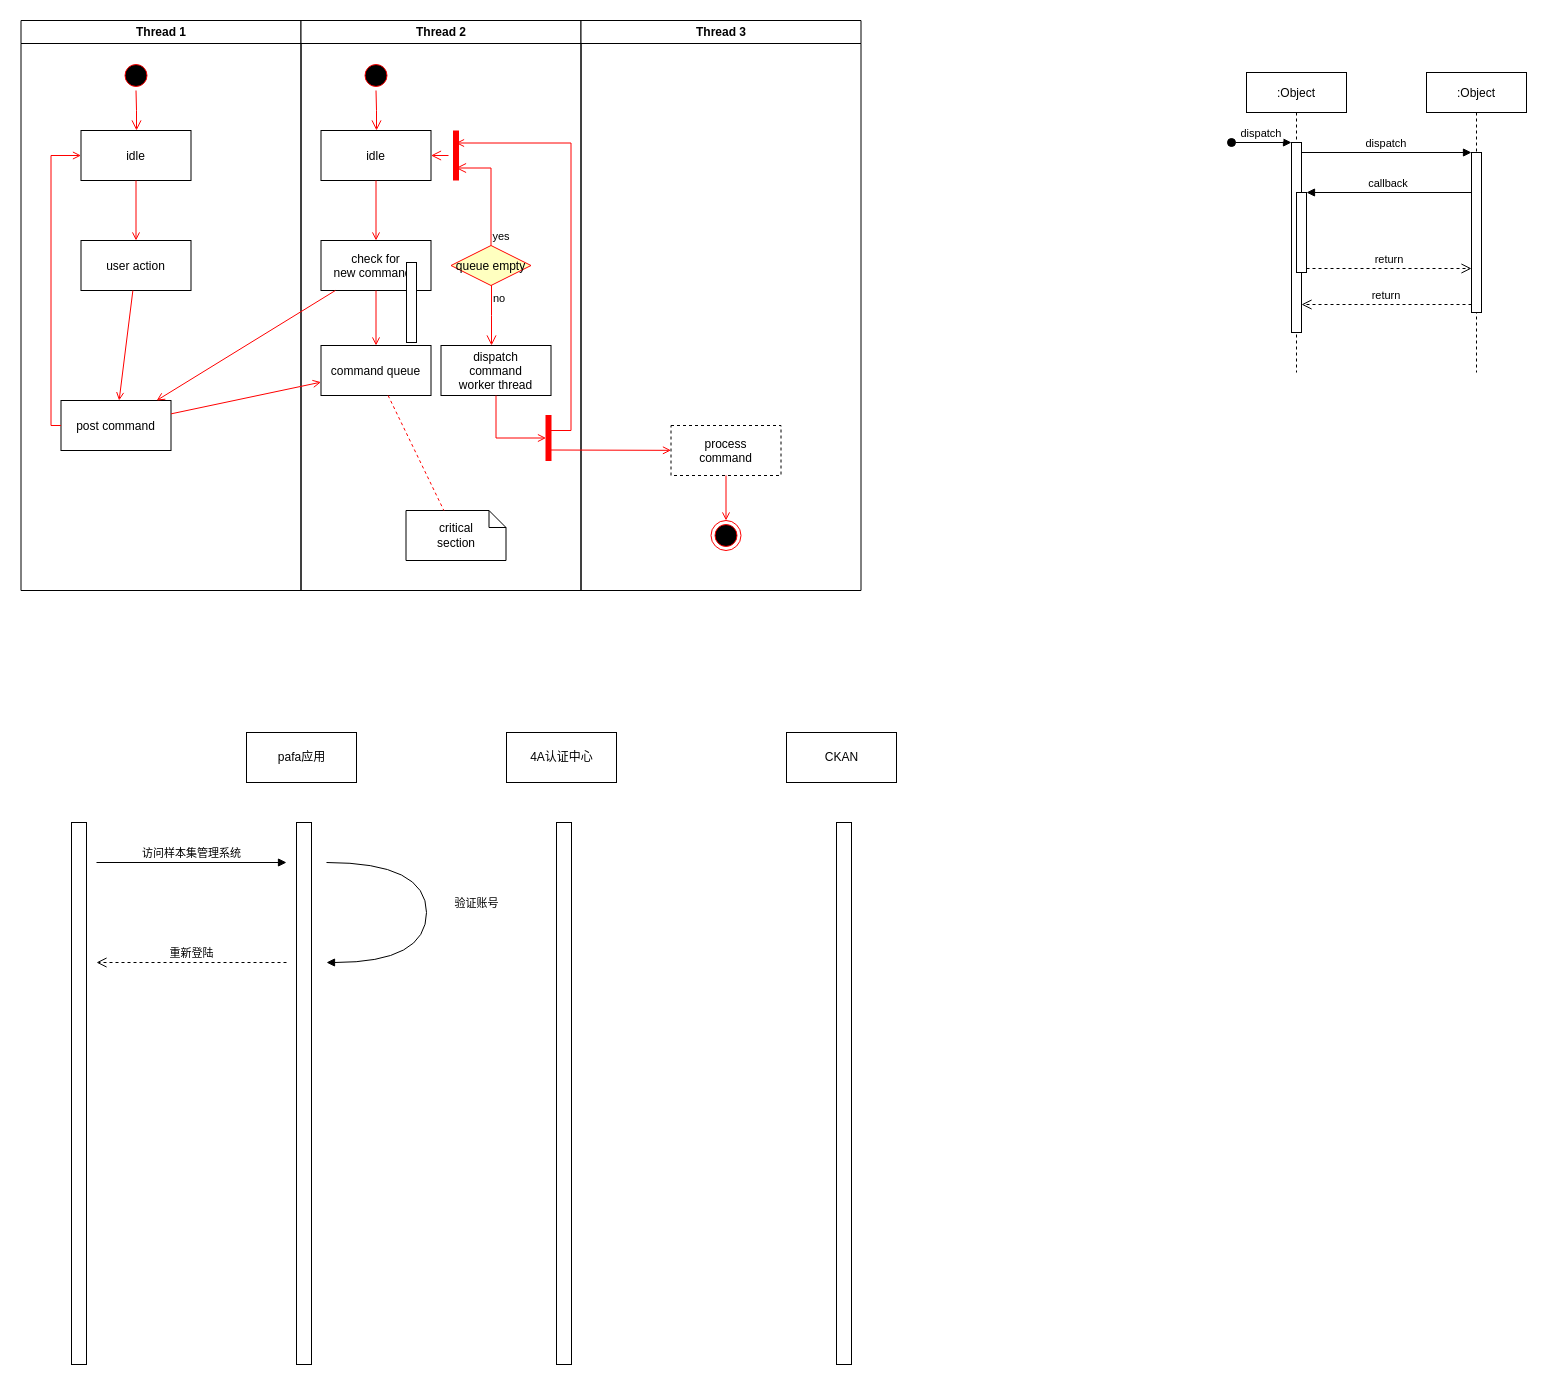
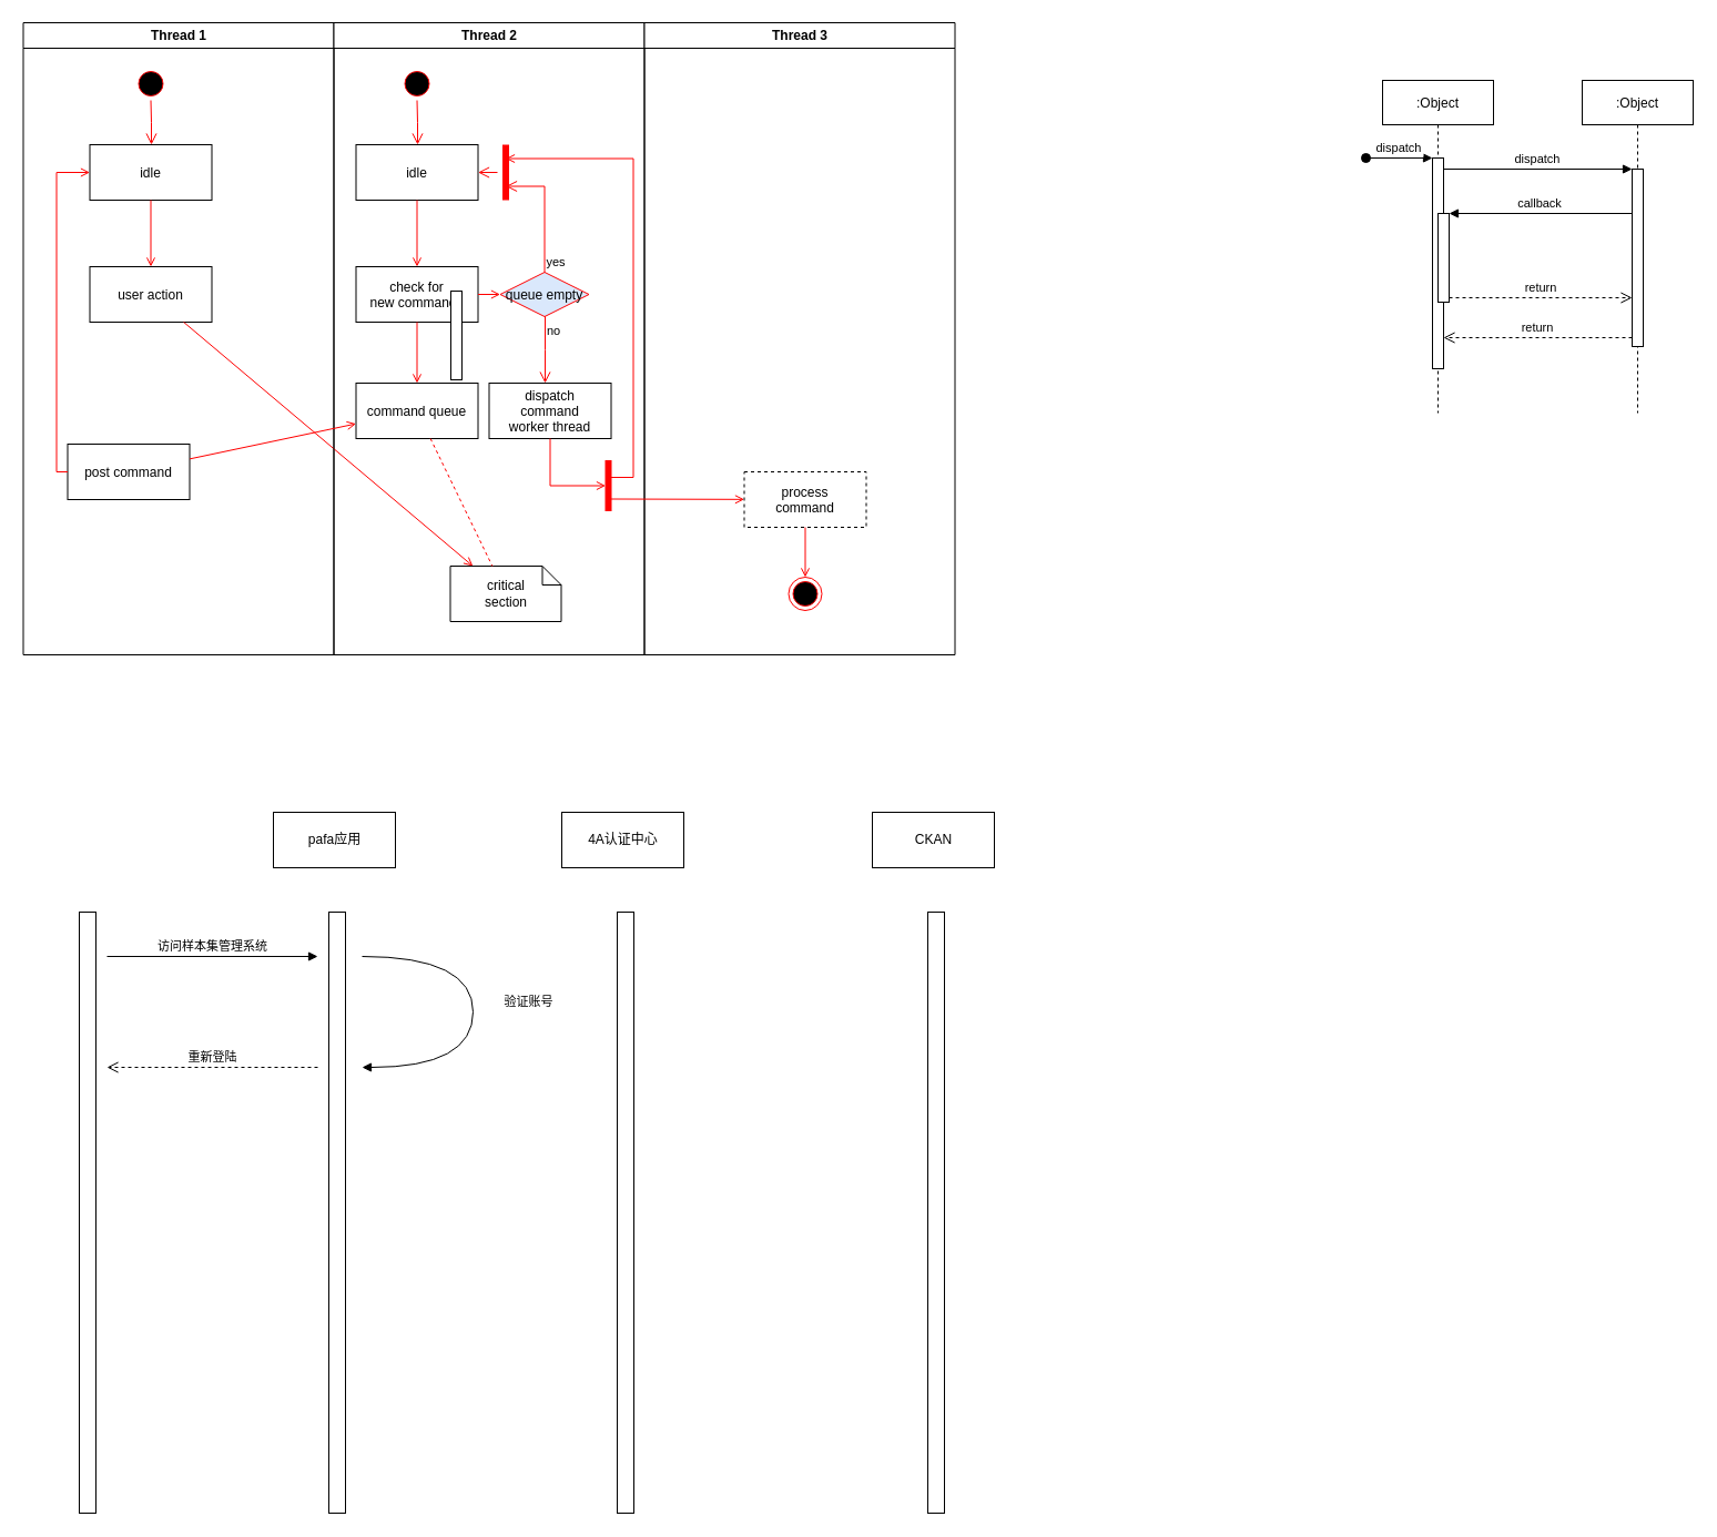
  <mxCell id="0" />
  <mxCell id="1" parent="0" />
  <mxCell id="2" value="Thread 1" style="swimlane;whiteSpace=wrap" parent="1" vertex="1"><mxGeometry x="20.5" y="20" width="280" height="570" as="geometry" /></mxCell>
  <mxCell id="3" value="" style="ellipse;shape=startState;fillColor=#000000;strokeColor=#ff0000;" parent="2" vertex="1"><mxGeometry x="100" y="40" width="30" height="30" as="geometry" /></mxCell>
  <mxCell id="4" value="" style="edgeStyle=elbowEdgeStyle;elbow=horizontal;verticalAlign=bottom;endArrow=open;endSize=8;strokeColor=#FF0000;endFill=1;rounded=0" parent="2" source="3" target="5" edge="1"><mxGeometry x="100" y="40" as="geometry"><mxPoint x="115" y="110" as="targetPoint" /></mxGeometry></mxCell>
  <mxCell id="5" value="idle" style="" parent="2" vertex="1"><mxGeometry x="60" y="110" width="110" height="50" as="geometry" /></mxCell>
  <mxCell id="6" value="user action" style="" parent="2" vertex="1"><mxGeometry x="60" y="220" width="110" height="50" as="geometry" /></mxCell>
  <mxCell id="7" value="" style="endArrow=open;strokeColor=#FF0000;endFill=1;rounded=0" parent="2" source="5" target="6" edge="1"><mxGeometry relative="1" as="geometry" /></mxCell>
  <mxCell id="8" value="post command" style="" parent="2" vertex="1"><mxGeometry x="40" y="380" width="110" height="50" as="geometry" /></mxCell>
- <mxCell id="9" value="" style="endArrow=open;strokeColor=#FF0000;endFill=1;rounded=0" parent="2" source="6" target="8" edge="1"><mxGeometry relative="1" as="geometry" /></mxCell>
+ <mxCell id="9" value="" style="endArrow=open;strokeColor=#FF0000;endFill=1;rounded=0;" parent="2" source="6" target="26" edge="1"><mxGeometry relative="1" as="geometry" /></mxCell>
  <mxCell id="10" value="" style="edgeStyle=elbowEdgeStyle;elbow=horizontal;strokeColor=#FF0000;endArrow=open;endFill=1;rounded=0" parent="2" source="8" target="5" edge="1"><mxGeometry width="100" height="100" relative="1" as="geometry"><mxPoint x="160" y="290" as="sourcePoint" /><mxPoint x="260" y="190" as="targetPoint" /><Array as="points"><mxPoint x="30" y="250" /></Array></mxGeometry></mxCell>
  <mxCell id="11" value="Thread 2" style="swimlane;whiteSpace=wrap" parent="1" vertex="1"><mxGeometry x="300.5" y="20" width="280" height="570" as="geometry" /></mxCell>
  <mxCell id="12" value="" style="ellipse;shape=startState;fillColor=#000000;strokeColor=#ff0000;" parent="11" vertex="1"><mxGeometry x="60" y="40" width="30" height="30" as="geometry" /></mxCell>
  <mxCell id="13" value="" style="edgeStyle=elbowEdgeStyle;elbow=horizontal;verticalAlign=bottom;endArrow=open;endSize=8;strokeColor=#FF0000;endFill=1;rounded=0" parent="11" source="12" target="14" edge="1"><mxGeometry x="40" y="20" as="geometry"><mxPoint x="55" y="90" as="targetPoint" /></mxGeometry></mxCell>
  <mxCell id="14" value="idle" style="" parent="11" vertex="1"><mxGeometry x="20" y="110" width="110" height="50" as="geometry" /></mxCell>
  <mxCell id="15" value="check for &#10;new commands" style="" parent="11" vertex="1"><mxGeometry x="20" y="220" width="110" height="50" as="geometry" /></mxCell>
  <mxCell id="16" value="" style="endArrow=open;strokeColor=#FF0000;endFill=1;rounded=0" parent="11" source="14" target="15" edge="1"><mxGeometry relative="1" as="geometry" /></mxCell>
  <mxCell id="17" value="command queue" style="" parent="11" vertex="1"><mxGeometry x="20" y="325" width="110" height="50" as="geometry" /></mxCell>
  <mxCell id="18" value="" style="endArrow=open;strokeColor=#FF0000;endFill=1;rounded=0" parent="11" source="15" target="17" edge="1"><mxGeometry relative="1" as="geometry" /></mxCell>
- <mxCell id="19" value="queue empty" style="rhombus;fillColor=#ffffc0;strokeColor=#ff0000;" parent="11" vertex="1"><mxGeometry x="150" y="225" width="80" height="40" as="geometry" /></mxCell>
+ <mxCell id="19" value="queue empty" style="rhombus;fillColor=#dae8fc;strokeColor=#ff0000;" parent="11" vertex="1"><mxGeometry x="150" y="225" width="80" height="40" as="geometry" /></mxCell>
  <mxCell id="20" value="yes" style="edgeStyle=elbowEdgeStyle;elbow=horizontal;align=left;verticalAlign=bottom;endArrow=open;endSize=8;strokeColor=#FF0000;exitX=0.5;exitY=0;endFill=1;rounded=0;entryX=0.75;entryY=0.5;entryPerimeter=0" parent="11" source="19" target="23" edge="1"><mxGeometry x="-1" relative="1" as="geometry"><mxPoint x="160" y="150" as="targetPoint" /><Array as="points"><mxPoint x="190" y="180" /></Array></mxGeometry></mxCell>
  <mxCell id="21" value="no" style="edgeStyle=elbowEdgeStyle;elbow=horizontal;align=left;verticalAlign=top;endArrow=open;endSize=8;strokeColor=#FF0000;endFill=1;rounded=0" parent="11" source="19" target="25" edge="1"><mxGeometry x="-1" relative="1" as="geometry"><mxPoint x="190" y="305" as="targetPoint" /></mxGeometry></mxCell>
- <mxCell id="22" value="" style="endArrow=open;strokeColor=#FF0000;endFill=1;rounded=0;" parent="11" source="15" target="8" edge="1"><mxGeometry relative="1" as="geometry" /></mxCell>
+ <mxCell id="22" value="" style="endArrow=open;strokeColor=#FF0000;endFill=1;rounded=0" parent="11" source="15" target="19" edge="1"><mxGeometry relative="1" as="geometry" /></mxCell>
  <mxCell id="23" value="" style="shape=line;strokeWidth=6;strokeColor=#ff0000;rotation=90" parent="11" vertex="1"><mxGeometry x="130" y="127.5" width="50" height="15" as="geometry" /></mxCell>
  <mxCell id="24" value="" style="edgeStyle=elbowEdgeStyle;elbow=horizontal;verticalAlign=bottom;endArrow=open;endSize=8;strokeColor=#FF0000;endFill=1;rounded=0" parent="11" source="23" target="14" edge="1"><mxGeometry x="130" y="90" as="geometry"><mxPoint x="230" y="140" as="targetPoint" /></mxGeometry></mxCell>
  <mxCell id="25" value="dispatch&#10;command&#10;worker thread" style="" parent="11" vertex="1"><mxGeometry x="140" y="325" width="110" height="50" as="geometry" /></mxCell>
  <mxCell id="26" value="critical&#10;section" style="shape=note;whiteSpace=wrap;size=17" parent="11" vertex="1"><mxGeometry x="105" y="490" width="100" height="50" as="geometry" /></mxCell>
  <mxCell id="27" value="" style="endArrow=none;strokeColor=#FF0000;endFill=0;rounded=0;dashed=1" parent="11" source="17" target="26" edge="1"><mxGeometry relative="1" as="geometry" /></mxCell>
  <mxCell id="28" value="" style="whiteSpace=wrap;strokeColor=#FF0000;fillColor=#FF0000" parent="11" vertex="1"><mxGeometry x="245" y="395" width="5" height="45" as="geometry" /></mxCell>
  <mxCell id="29" value="" style="edgeStyle=elbowEdgeStyle;elbow=horizontal;entryX=0;entryY=0.5;strokeColor=#FF0000;endArrow=open;endFill=1;rounded=0" parent="11" source="25" target="28" edge="1"><mxGeometry width="100" height="100" relative="1" as="geometry"><mxPoint x="60" y="480" as="sourcePoint" /><mxPoint x="160" y="380" as="targetPoint" /><Array as="points"><mxPoint x="195" y="400" /></Array></mxGeometry></mxCell>
  <mxCell id="30" value="Thread 3" style="swimlane;whiteSpace=wrap" parent="1" vertex="1"><mxGeometry x="580.5" y="20" width="280" height="570" as="geometry" /></mxCell>
  <mxCell id="31" value="process&#10;command" style="dashed=1;" parent="30" vertex="1"><mxGeometry x="90" y="405" width="110" height="50" as="geometry" /></mxCell>
  <mxCell id="32" value="" style="edgeStyle=elbowEdgeStyle;elbow=horizontal;strokeColor=#FF0000;endArrow=open;endFill=1;rounded=0;entryX=0.25;entryY=0.5;entryPerimeter=0" parent="30" target="23" edge="1"><mxGeometry width="100" height="100" relative="1" as="geometry"><mxPoint x="-30" y="410" as="sourcePoint" /><mxPoint x="-120" y="120" as="targetPoint" /><Array as="points"><mxPoint x="-10" y="135" /></Array></mxGeometry></mxCell>
  <mxCell id="33" value="" style="edgeStyle=none;strokeColor=#FF0000;endArrow=open;endFill=1;rounded=0" parent="30" target="31" edge="1"><mxGeometry width="100" height="100" relative="1" as="geometry"><mxPoint x="-30" y="429.5" as="sourcePoint" /><mxPoint x="90" y="429.5" as="targetPoint" /></mxGeometry></mxCell>
  <mxCell id="34" value="" style="ellipse;shape=endState;fillColor=#000000;strokeColor=#ff0000" parent="30" vertex="1"><mxGeometry x="130" y="500" width="30" height="30" as="geometry" /></mxCell>
  <mxCell id="35" value="" style="endArrow=open;strokeColor=#FF0000;endFill=1;rounded=0" parent="30" source="31" target="34" edge="1"><mxGeometry relative="1" as="geometry" /></mxCell>
  <mxCell id="36" value="" style="endArrow=open;strokeColor=#FF0000;endFill=1;rounded=0" parent="1" source="8" target="17" edge="1"><mxGeometry relative="1" as="geometry" /></mxCell>
  <mxCell id="37" value="" style="html=1;points=[];perimeter=orthogonalPerimeter;" vertex="1" parent="1"><mxGeometry x="406" y="262" width="10" height="80" as="geometry" /></mxCell>
  <mxCell id="38" value="" style="html=1;points=[];perimeter=orthogonalPerimeter;" vertex="1" parent="1"><mxGeometry x="406" y="262" width="10" height="80" as="geometry" /></mxCell>
  <mxCell id="39" value="" style="html=1;points=[];perimeter=orthogonalPerimeter;" vertex="1" parent="1"><mxGeometry x="71" y="822" width="15" height="542" as="geometry" /></mxCell>
  <mxCell id="40" value="" style="html=1;points=[];perimeter=orthogonalPerimeter;" vertex="1" parent="1"><mxGeometry x="296" y="822" width="15" height="542" as="geometry" /></mxCell>
  <mxCell id="41" value="pafa应用" style="html=1;" vertex="1" parent="1"><mxGeometry x="246" y="732" width="110" height="50" as="geometry" /></mxCell>
  <mxCell id="42" value="" style="html=1;points=[];perimeter=orthogonalPerimeter;" vertex="1" parent="1"><mxGeometry x="556" y="822" width="15" height="542" as="geometry" /></mxCell>
  <mxCell id="43" value="4A认证中心" style="html=1;" vertex="1" parent="1"><mxGeometry x="506" y="732" width="110" height="50" as="geometry" /></mxCell>
  <mxCell id="44" value="" style="html=1;points=[];perimeter=orthogonalPerimeter;" vertex="1" parent="1"><mxGeometry x="836" y="822" width="15" height="542" as="geometry" /></mxCell>
  <mxCell id="45" value="CKAN" style="html=1;" vertex="1" parent="1"><mxGeometry x="786" y="732" width="110" height="50" as="geometry" /></mxCell>
  <mxCell id="46" value="访问样本集管理系统" style="html=1;verticalAlign=bottom;endArrow=block;" edge="1" parent="1"><mxGeometry width="80" relative="1" as="geometry"><mxPoint x="96" y="862" as="sourcePoint" /><mxPoint x="286" y="862" as="targetPoint" /></mxGeometry></mxCell>
  <mxCell id="47" value="验证账号" style="html=1;verticalAlign=bottom;endArrow=block;edgeStyle=orthogonalEdgeStyle;curved=1;" edge="1" parent="1"><mxGeometry y="50" width="80" relative="1" as="geometry"><mxPoint x="326" y="862" as="sourcePoint" /><mxPoint x="326" y="962" as="targetPoint" /><Array as="points"><mxPoint x="426" y="862" /><mxPoint x="426" y="962" /></Array><mxPoint as="offset" /></mxGeometry></mxCell>
  <mxCell id="48" value="重新登陆" style="html=1;verticalAlign=bottom;endArrow=open;dashed=1;endSize=8;" edge="1" parent="1"><mxGeometry relative="1" as="geometry"><mxPoint x="286" y="962" as="sourcePoint" /><mxPoint x="96" y="962" as="targetPoint" /></mxGeometry></mxCell>
  <mxCell id="49" value=":Object" style="shape=umlLifeline;perimeter=lifelinePerimeter;container=1;collapsible=0;recursiveResize=0;rounded=0;shadow=0;strokeWidth=1;" vertex="1" parent="1"><mxGeometry x="1246" y="72" width="100" height="300" as="geometry" /></mxCell>
  <mxCell id="50" value="" style="points=[];perimeter=orthogonalPerimeter;rounded=0;shadow=0;strokeWidth=1;" vertex="1" parent="49"><mxGeometry x="45" y="70" width="10" height="190" as="geometry" /></mxCell>
  <mxCell id="51" value="dispatch" style="verticalAlign=bottom;startArrow=oval;endArrow=block;startSize=8;shadow=0;strokeWidth=1;" edge="1" parent="49" target="50"><mxGeometry relative="1" as="geometry"><mxPoint x="-15" y="70" as="sourcePoint" /></mxGeometry></mxCell>
  <mxCell id="52" value="" style="points=[];perimeter=orthogonalPerimeter;rounded=0;shadow=0;strokeWidth=1;" vertex="1" parent="49"><mxGeometry x="50" y="120" width="10" height="80" as="geometry" /></mxCell>
  <mxCell id="53" value=":Object" style="shape=umlLifeline;perimeter=lifelinePerimeter;container=1;collapsible=0;recursiveResize=0;rounded=0;shadow=0;strokeWidth=1;" vertex="1" parent="1"><mxGeometry x="1426" y="72" width="100" height="300" as="geometry" /></mxCell>
  <mxCell id="54" value="" style="points=[];perimeter=orthogonalPerimeter;rounded=0;shadow=0;strokeWidth=1;" vertex="1" parent="53"><mxGeometry x="45" y="80" width="10" height="160" as="geometry" /></mxCell>
  <mxCell id="55" value="return" style="verticalAlign=bottom;endArrow=open;dashed=1;endSize=8;exitX=0;exitY=0.95;shadow=0;strokeWidth=1;" edge="1" parent="1" source="54" target="50"><mxGeometry relative="1" as="geometry"><mxPoint x="1401" y="228" as="targetPoint" /></mxGeometry></mxCell>
  <mxCell id="56" value="dispatch" style="verticalAlign=bottom;endArrow=block;entryX=0;entryY=0;shadow=0;strokeWidth=1;" edge="1" parent="1" source="50" target="54"><mxGeometry relative="1" as="geometry"><mxPoint x="1401" y="152" as="sourcePoint" /></mxGeometry></mxCell>
  <mxCell id="57" value="callback" style="verticalAlign=bottom;endArrow=block;entryX=1;entryY=0;shadow=0;strokeWidth=1;" edge="1" parent="1" source="54" target="52"><mxGeometry relative="1" as="geometry"><mxPoint x="1366" y="192" as="sourcePoint" /></mxGeometry></mxCell>
  <mxCell id="58" value="return" style="verticalAlign=bottom;endArrow=open;dashed=1;endSize=8;exitX=1;exitY=0.95;shadow=0;strokeWidth=1;" edge="1" parent="1" source="52" target="54"><mxGeometry relative="1" as="geometry"><mxPoint x="1366" y="249" as="targetPoint" /></mxGeometry></mxCell>
